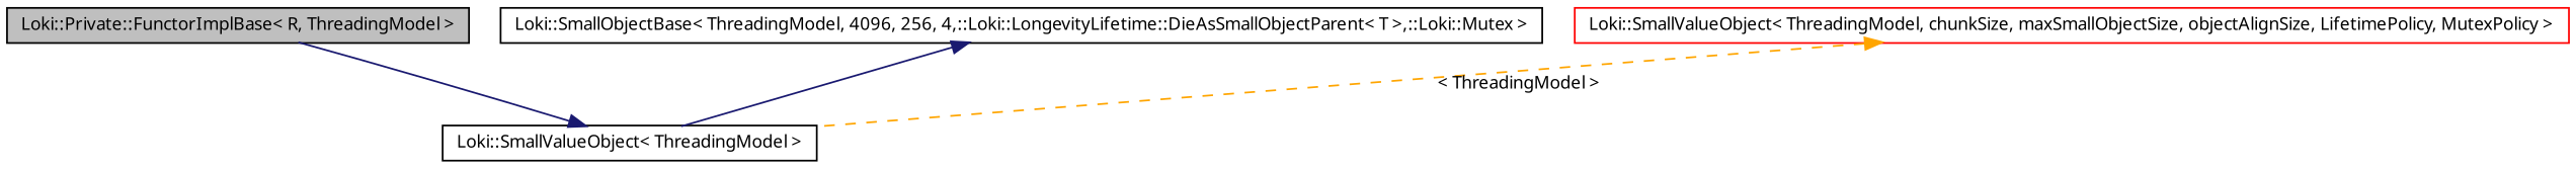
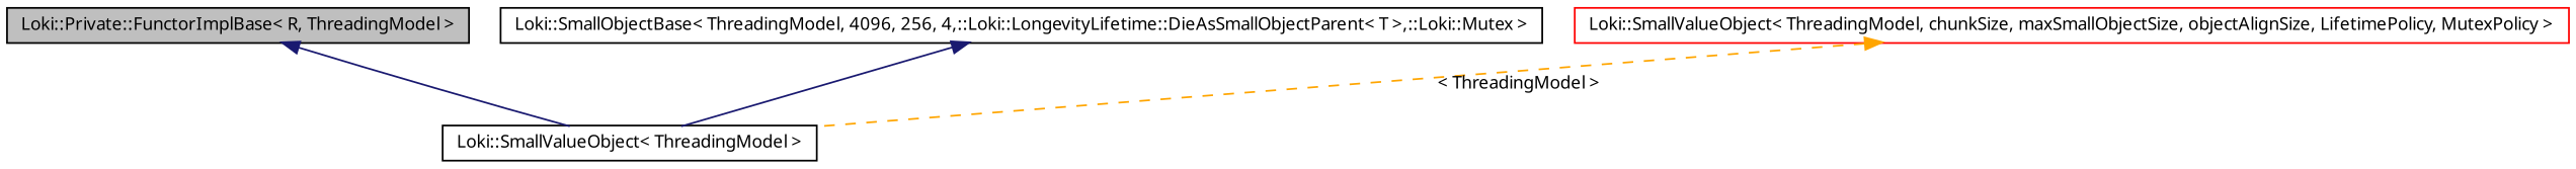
  digraph {
    node [color=black fontname="FreeSans.ttf" fontsize=10 shape=record]
    edge [color=midnightblue dir=back fontname="FreeSans.ttf" fontsize=10 labelfontname="FreeSans.ttf" labelfontsize=10 style=solid]
    n1 [fillcolor=grey75 fontcolor=black height=0.2 label="Loki::Private::FunctorImplBase\< R, ThreadingModel \>" style=filled width=0.4]
    n2 [height=0.2 label="Loki::SmallValueObject\< ThreadingModel \>" width=0.4]
    n3 [height=0.2 label="Loki::SmallObjectBase\< ThreadingModel, 4096, 256, 4,::Loki::LongevityLifetime::DieAsSmallObjectParent\< T \>,::Loki::Mutex \>" width=0.4]
    n4 [color=red height=0.2 label="Loki::SmallValueObject\< ThreadingModel, chunkSize, maxSmallObjectSize, objectAlignSize, LifetimePolicy, MutexPolicy \>" width=0.4]
-   n2 -> n1
+   n1 -> n2
    n3 -> n2
    n4 -> n2 [color=orange label="\< ThreadingModel \>" style=dashed]
  }
